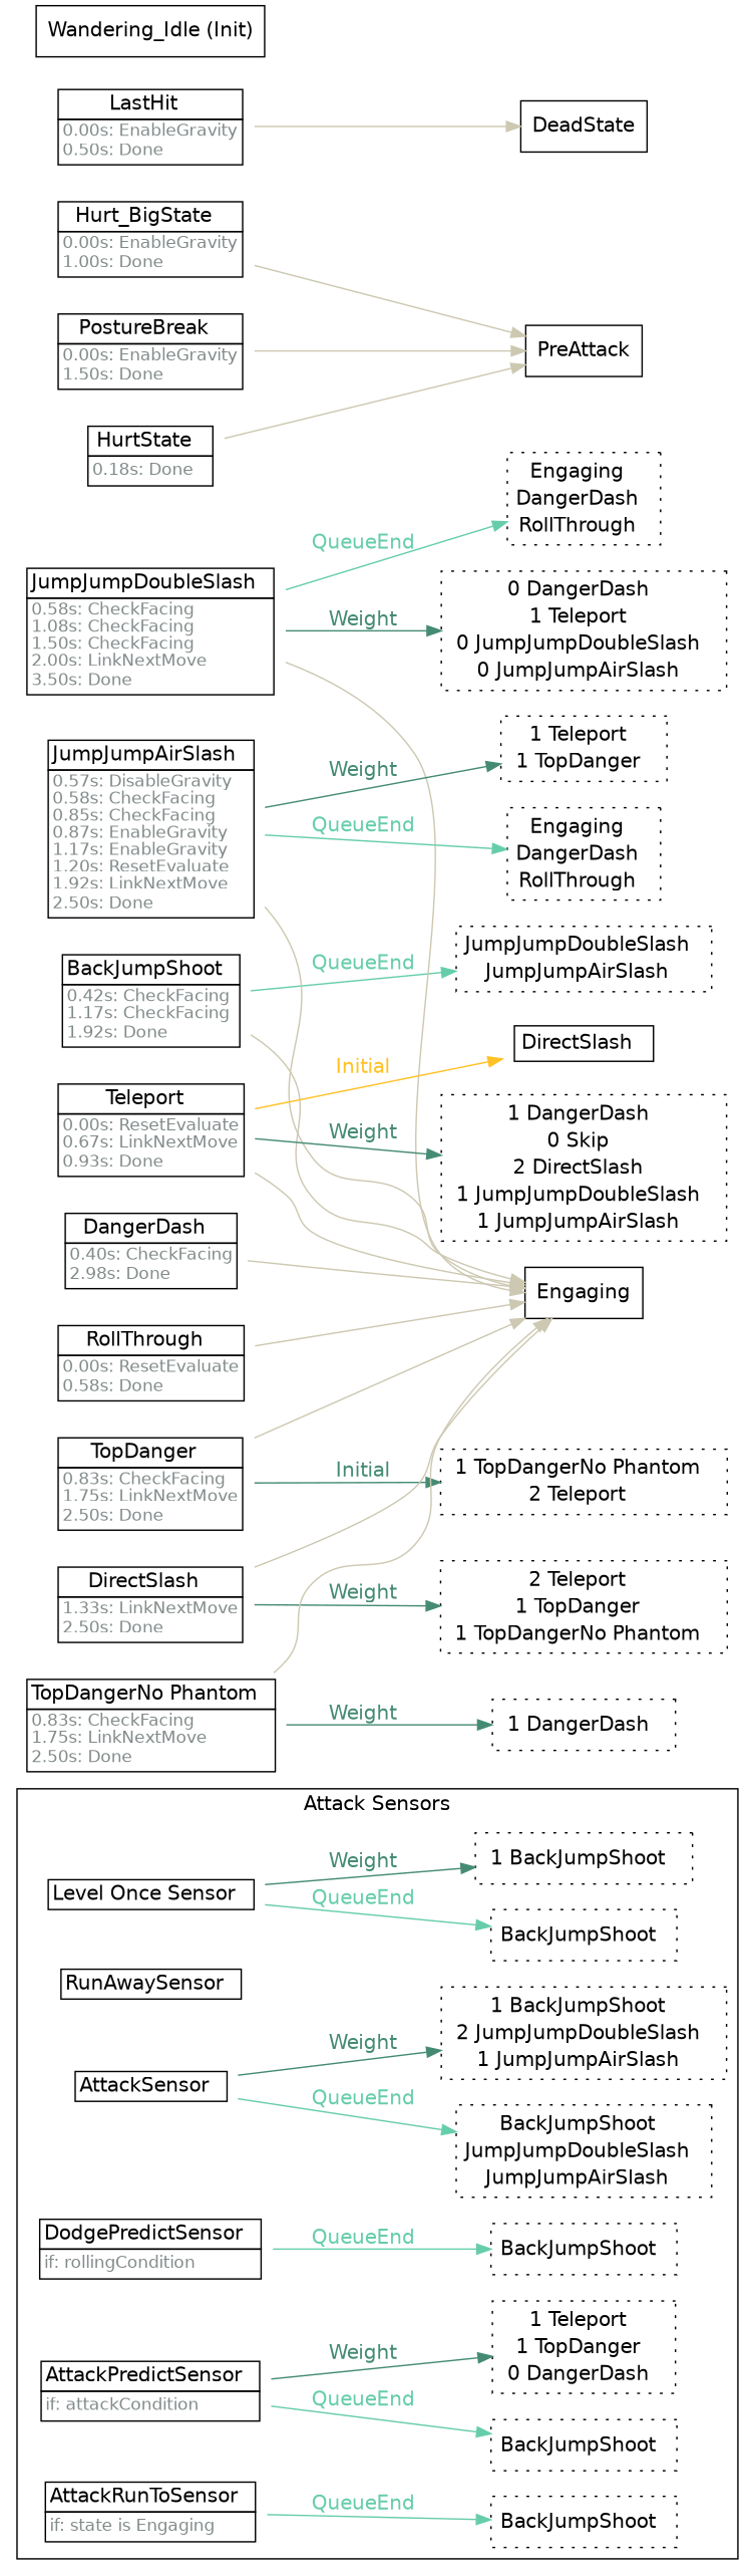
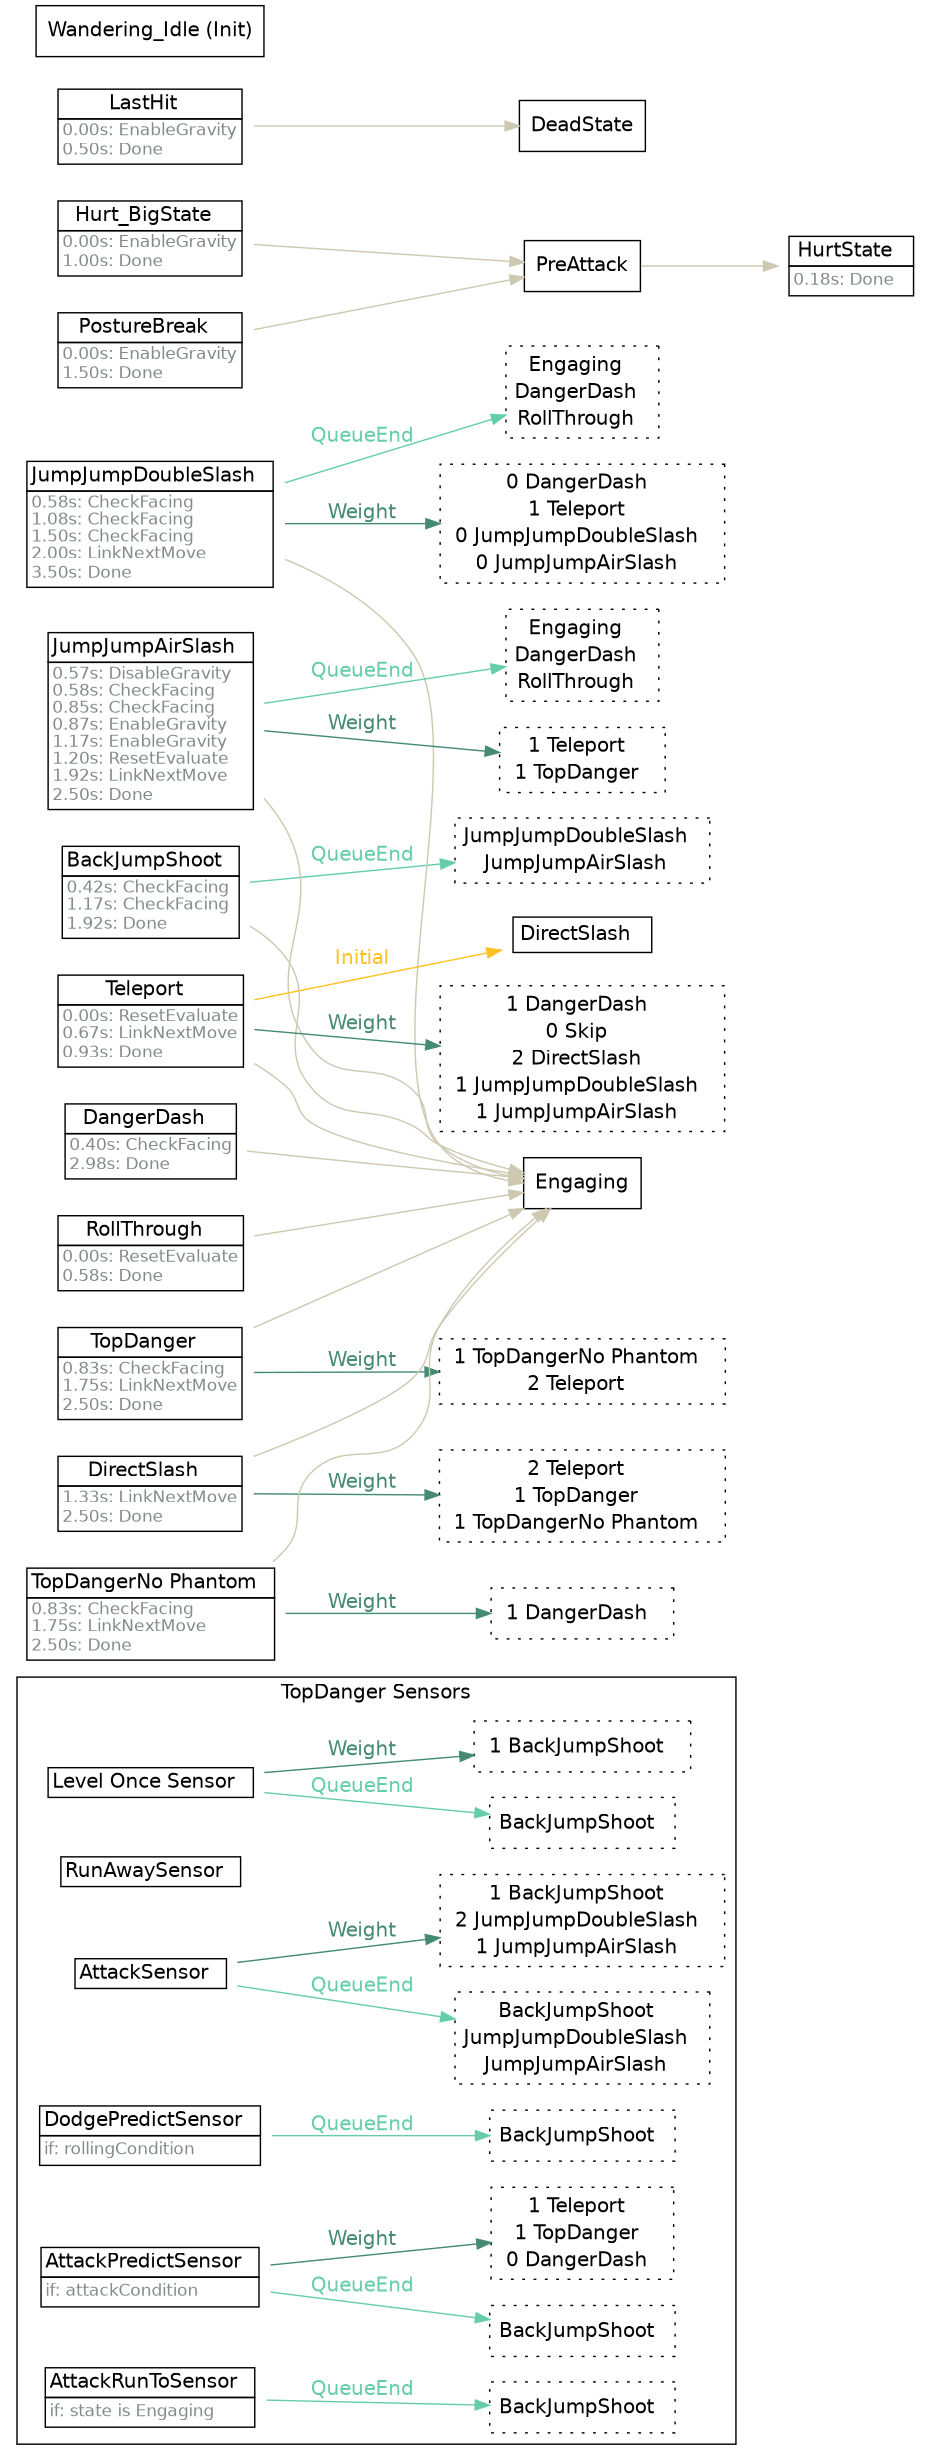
  strict digraph {
    fontname="DejaVu Sans"
    rankdir=LR
    node [fontname="DejaVu Sans" shape=box]
    edge [color=cornsilk3 fontcolor=cornsilk3 fontname="DejaVu Sans"]
    n1 [label=<<TABLE border="0" cellspacing="0" cellborder="1" cellpadding="2"><TR><TD>Level Once Sensor  </TD></TR></TABLE>> shape=plaintext]
    n2 [label=<<TABLE border="0" cellspacing="0" cellborder="0" cellpadding="2"><TR><TD>BackJumpShoot  </TD></TR></TABLE>> margin=0.05 style=dotted]
    n3 [label=<<TABLE border="0" cellspacing="0" cellborder="0" cellpadding="2"><TR><TD>1 BackJumpShoot  </TD></TR></TABLE>> style=dotted]
    n4 [label=<<TABLE border="0" cellspacing="0" cellborder="1" cellpadding="2"><TR><TD>RunAwaySensor  </TD></TR></TABLE>> shape=plaintext]
    n5 [label=<<TABLE border="0" cellspacing="0" cellborder="1" cellpadding="2"><TR><TD>AttackSensor  </TD></TR></TABLE>> shape=plaintext]
    n6 [label=<<TABLE border="0" cellspacing="0" cellborder="0" cellpadding="2"><TR><TD>BackJumpShoot  </TD></TR><TR><TD>JumpJumpDoubleSlash  </TD></TR><TR><TD>JumpJumpAirSlash  </TD></TR></TABLE>> margin=0.05 style=dotted]
    n7 [label=<<TABLE border="0" cellspacing="0" cellborder="0" cellpadding="2"><TR><TD>1 BackJumpShoot  </TD></TR><TR><TD>2 JumpJumpDoubleSlash  </TD></TR><TR><TD>1 JumpJumpAirSlash  </TD></TR></TABLE>> style=dotted]
    n8 [label=<<TABLE border="0" cellspacing="0" cellborder="1" cellpadding="2"><TR><TD>DodgePredictSensor  </TD></TR><TR><TD align="left" balign="left"><FONT point-size="12" color="azure4">if: rollingCondition</FONT>  </TD></TR></TABLE>> shape=plaintext]
    n9 [label=<<TABLE border="0" cellspacing="0" cellborder="0" cellpadding="2"><TR><TD>BackJumpShoot  </TD></TR></TABLE>> margin=0.05 style=dotted]
    n10 [label=<<TABLE border="0" cellspacing="0" cellborder="1" cellpadding="2"><TR><TD>AttackPredictSensor  </TD></TR><TR><TD align="left" balign="left"><FONT point-size="12" color="azure4">if: attackCondition</FONT>  </TD></TR></TABLE>> shape=plaintext]
    n11 [label=<<TABLE border="0" cellspacing="0" cellborder="0" cellpadding="2"><TR><TD>BackJumpShoot  </TD></TR></TABLE>> margin=0.05 style=dotted]
    n12 [label=<<TABLE border="0" cellspacing="0" cellborder="0" cellpadding="2"><TR><TD>1 Teleport  </TD></TR><TR><TD>1 TopDanger  </TD></TR><TR><TD>0 DangerDash  </TD></TR></TABLE>> style=dotted]
    n13 [label=<<TABLE border="0" cellspacing="0" cellborder="1" cellpadding="2"><TR><TD>AttackRunToSensor  </TD></TR><TR><TD align="left" balign="left"><FONT point-size="12" color="azure4">if: state is Engaging</FONT>  </TD></TR></TABLE>> shape=plaintext]
    n14 [label=<<TABLE border="0" cellspacing="0" cellborder="0" cellpadding="2"><TR><TD>BackJumpShoot  </TD></TR></TABLE>> margin=0.05 style=dotted]
    n15 [label=<<TABLE border="0" cellspacing="0" cellborder="1" cellpadding="2"><TR><TD>BackJumpShoot  </TD></TR><TR><TD align="left" balign="left"><FONT point-size="12" color="azure4">0.42s: CheckFacing<br/>1.17s: CheckFacing<br/>1.92s: Done</FONT>  </TD></TR></TABLE>> shape=plaintext]
    Engaging
    n17 [label=<<TABLE border="0" cellspacing="0" cellborder="0" cellpadding="2"><TR><TD>JumpJumpDoubleSlash  </TD></TR><TR><TD>JumpJumpAirSlash  </TD></TR></TABLE>> margin=0.05 style=dotted]
    n18 [label=<<TABLE border="0" cellspacing="0" cellborder="1" cellpadding="2"><TR><TD>JumpJumpDoubleSlash  </TD></TR><TR><TD align="left" balign="left"><FONT point-size="12" color="azure4">0.58s: CheckFacing<br/>1.08s: CheckFacing<br/>1.50s: CheckFacing<br/>2.00s: LinkNextMove<br/>3.50s: Done</FONT>  </TD></TR></TABLE>> shape=plaintext]
    n19 [label=<<TABLE border="0" cellspacing="0" cellborder="0" cellpadding="2"><TR><TD>Engaging  </TD></TR><TR><TD>DangerDash  </TD></TR><TR><TD>RollThrough  </TD></TR></TABLE>> margin=0.05 style=dotted]
    n20 [label=<<TABLE border="0" cellspacing="0" cellborder="0" cellpadding="2"><TR><TD>0 DangerDash  </TD></TR><TR><TD>1 Teleport  </TD></TR><TR><TD>0 JumpJumpDoubleSlash  </TD></TR><TR><TD>0 JumpJumpAirSlash  </TD></TR></TABLE>> style=dotted]
    n21 [label=<<TABLE border="0" cellspacing="0" cellborder="1" cellpadding="2"><TR><TD>JumpJumpAirSlash  </TD></TR><TR><TD align="left" balign="left"><FONT point-size="12" color="azure4">0.57s: DisableGravity<br/>0.58s: CheckFacing<br/>0.85s: CheckFacing<br/>0.87s: EnableGravity<br/>1.17s: EnableGravity<br/>1.20s: ResetEvaluate<br/>1.92s: LinkNextMove<br/>2.50s: Done</FONT>  </TD></TR></TABLE>> shape=plaintext]
    n22 [label=<<TABLE border="0" cellspacing="0" cellborder="0" cellpadding="2"><TR><TD>Engaging  </TD></TR><TR><TD>DangerDash  </TD></TR><TR><TD>RollThrough  </TD></TR></TABLE>> margin=0.05 style=dotted]
    n23 [label=<<TABLE border="0" cellspacing="0" cellborder="0" cellpadding="2"><TR><TD>1 Teleport  </TD></TR><TR><TD>1 TopDanger  </TD></TR></TABLE>> style=dotted]
    n24 [label=<<TABLE border="0" cellspacing="0" cellborder="1" cellpadding="2"><TR><TD>DangerDash  </TD></TR><TR><TD align="left" balign="left"><FONT point-size="12" color="azure4">0.40s: CheckFacing<br/>2.98s: Done</FONT>  </TD></TR></TABLE>> shape=plaintext]
    n25 [label=<<TABLE border="0" cellspacing="0" cellborder="1" cellpadding="2"><TR><TD>Teleport  </TD></TR><TR><TD align="left" balign="left"><FONT point-size="12" color="azure4">0.00s: ResetEvaluate<br/>0.67s: LinkNextMove<br/>0.93s: Done</FONT>  </TD></TR></TABLE>> shape=plaintext]
    n26 [label=<<TABLE border="0" cellspacing="0" cellborder="1" cellpadding="4"><TR><TD>DirectSlash  </TD></TR></TABLE>> shape=plaintext]
    n27 [label=<<TABLE border="0" cellspacing="0" cellborder="0" cellpadding="2"><TR><TD>1 DangerDash  </TD></TR><TR><TD>0 Skip  </TD></TR><TR><TD>2 DirectSlash  </TD></TR><TR><TD>1 JumpJumpDoubleSlash  </TD></TR><TR><TD>1 JumpJumpAirSlash  </TD></TR></TABLE>> style=dotted]
    n28 [label=<<TABLE border="0" cellspacing="0" cellborder="1" cellpadding="2"><TR><TD>TopDanger  </TD></TR><TR><TD align="left" balign="left"><FONT point-size="12" color="azure4">0.83s: CheckFacing<br/>1.75s: LinkNextMove<br/>2.50s: Done</FONT>  </TD></TR></TABLE>> shape=plaintext]
    n29 [label=<<TABLE border="0" cellspacing="0" cellborder="0" cellpadding="2"><TR><TD>1 TopDangerNo Phantom  </TD></TR><TR><TD>2 Teleport  </TD></TR></TABLE>> style=dotted]
    n30 [label=<<TABLE border="0" cellspacing="0" cellborder="1" cellpadding="2"><TR><TD>DirectSlash  </TD></TR><TR><TD align="left" balign="left"><FONT point-size="12" color="azure4">1.33s: LinkNextMove<br/>2.50s: Done</FONT>  </TD></TR></TABLE>> shape=plaintext]
    n31 [label=<<TABLE border="0" cellspacing="0" cellborder="0" cellpadding="2"><TR><TD>2 Teleport  </TD></TR><TR><TD>1 TopDanger  </TD></TR><TR><TD>1 TopDangerNo Phantom  </TD></TR></TABLE>> style=dotted]
    n32 [label=<<TABLE border="0" cellspacing="0" cellborder="1" cellpadding="2"><TR><TD>TopDangerNo Phantom  </TD></TR><TR><TD align="left" balign="left"><FONT point-size="12" color="azure4">0.83s: CheckFacing<br/>1.75s: LinkNextMove<br/>2.50s: Done</FONT>  </TD></TR></TABLE>> shape=plaintext]
    n33 [label=<<TABLE border="0" cellspacing="0" cellborder="0" cellpadding="2"><TR><TD>1 DangerDash  </TD></TR></TABLE>> style=dotted]
    n34 [label=<<TABLE border="0" cellspacing="0" cellborder="1" cellpadding="2"><TR><TD>HurtState  </TD></TR><TR><TD align="left" balign="left"><FONT point-size="12" color="azure4">0.18s: Done</FONT>  </TD></TR></TABLE>> shape=plaintext]
    PreAttack
    n36 [label=<<TABLE border="0" cellspacing="0" cellborder="1" cellpadding="2"><TR><TD>Hurt_BigState  </TD></TR><TR><TD align="left" balign="left"><FONT point-size="12" color="azure4">0.00s: EnableGravity<br/>1.00s: Done</FONT>  </TD></TR></TABLE>> shape=plaintext]
    n37 [label=<<TABLE border="0" cellspacing="0" cellborder="1" cellpadding="2"><TR><TD>LastHit  </TD></TR><TR><TD align="left" balign="left"><FONT point-size="12" color="azure4">0.00s: EnableGravity<br/>0.50s: Done</FONT>  </TD></TR></TABLE>> shape=plaintext]
    DeadState
    n39 [label=<<TABLE border="0" cellspacing="0" cellborder="1" cellpadding="2"><TR><TD>PostureBreak  </TD></TR><TR><TD align="left" balign="left"><FONT point-size="12" color="azure4">0.00s: EnableGravity<br/>1.50s: Done</FONT>  </TD></TR></TABLE>> shape=plaintext]
    n40 [label=<<TABLE border="0" cellspacing="0" cellborder="1" cellpadding="2"><TR><TD>RollThrough  </TD></TR><TR><TD align="left" balign="left"><FONT point-size="12" color="azure4">0.00s: ResetEvaluate<br/>0.58s: Done</FONT>  </TD></TR></TABLE>> shape=plaintext]
    n41 [label="Wandering_Idle (Init)"]
    subgraph cluster_1 {
-     label="Attack Sensors"
+     label="TopDanger Sensors"
      rank=sink
      n1
      n2
      n3
      n4
      n5
      n6
      n7
      n8
      n9
      n10
      n11
      n12
      n13
      n14
    }
    n1 -> n2 [color=aquamarine3 fontcolor=aquamarine3 label=QueueEnd]
    n1 -> n3 [color=aquamarine4 fontcolor=aquamarine4 label=Weight]
    n5 -> n6 [color=aquamarine3 fontcolor=aquamarine3 label=QueueEnd]
    n5 -> n7 [color=aquamarine4 fontcolor=aquamarine4 label=Weight]
    n8 -> n9 [color=aquamarine3 fontcolor=aquamarine3 label=QueueEnd]
    n10 -> n11 [color=aquamarine3 fontcolor=aquamarine3 label=QueueEnd]
    n10 -> n12 [color=aquamarine4 fontcolor=aquamarine4 label=Weight]
    n13 -> n14 [color=aquamarine3 fontcolor=aquamarine3 label=QueueEnd]
    n15 -> Engaging
    n15 -> n17 [color=aquamarine3 fontcolor=aquamarine3 label=QueueEnd]
    n18 -> Engaging
    n18 -> n19 [color=aquamarine3 fontcolor=aquamarine3 label=QueueEnd]
    n18 -> n20 [color=aquamarine4 fontcolor=aquamarine4 label=Weight]
    n21 -> Engaging
    n21 -> n22 [color=aquamarine3 fontcolor=aquamarine3 label=QueueEnd]
    n21 -> n23 [color=aquamarine4 fontcolor=aquamarine4 label=Weight]
    n24 -> Engaging
    n25 -> Engaging
    n25 -> n26 [color=goldenrod1 fontcolor=goldenrod1 label=Initial]
    n25 -> n27 [color=aquamarine4 fontcolor=aquamarine4 label=Weight]
    n28 -> Engaging
-   n28 -> n29 [color=aquamarine4 fontcolor=aquamarine4 label=Initial]
+   n28 -> n29 [color=aquamarine4 fontcolor=aquamarine4 label=Weight]
    n30 -> Engaging
    n30 -> n31 [color=aquamarine4 fontcolor=aquamarine4 label=Weight]
    n32 -> Engaging
    n32 -> n33 [color=aquamarine4 fontcolor=aquamarine4 label=Weight]
-   n34 -> PreAttack
+   PreAttack -> n34
    n36 -> PreAttack
    n37 -> DeadState
    n39 -> PreAttack
    n40 -> Engaging
  }
